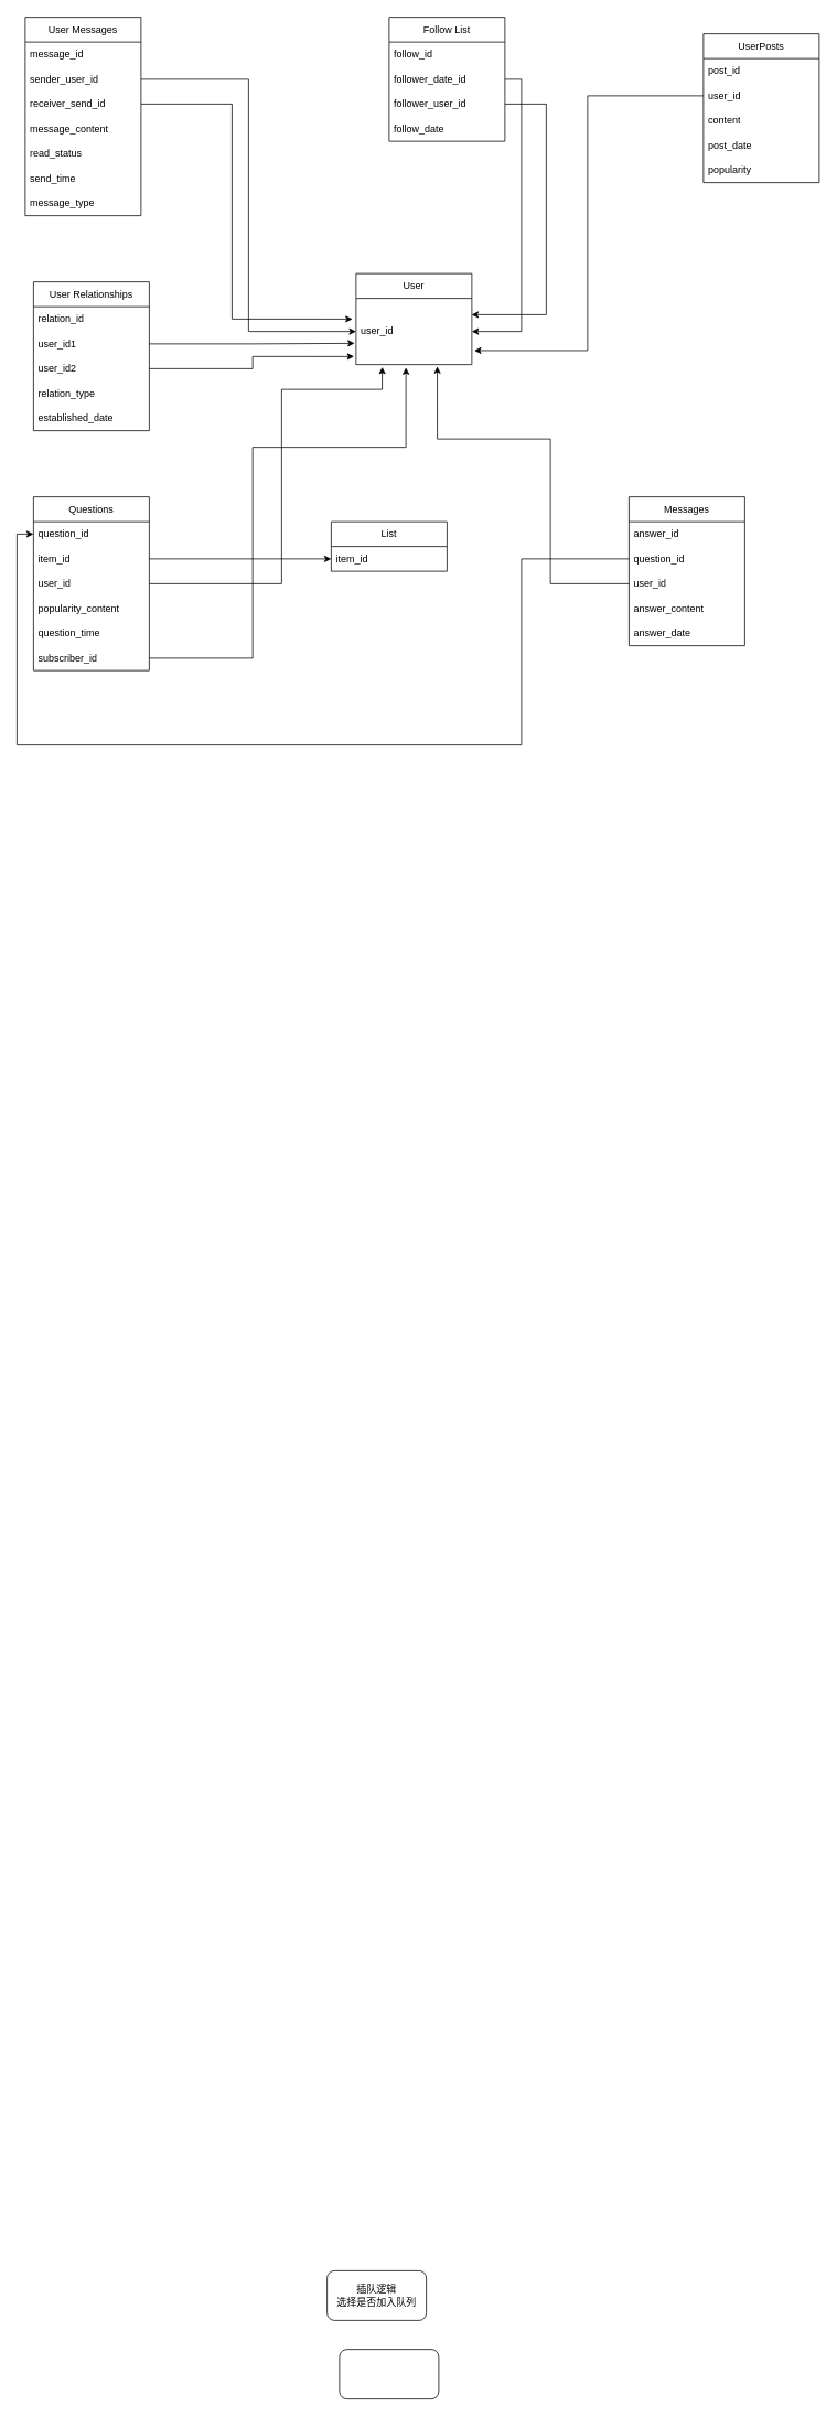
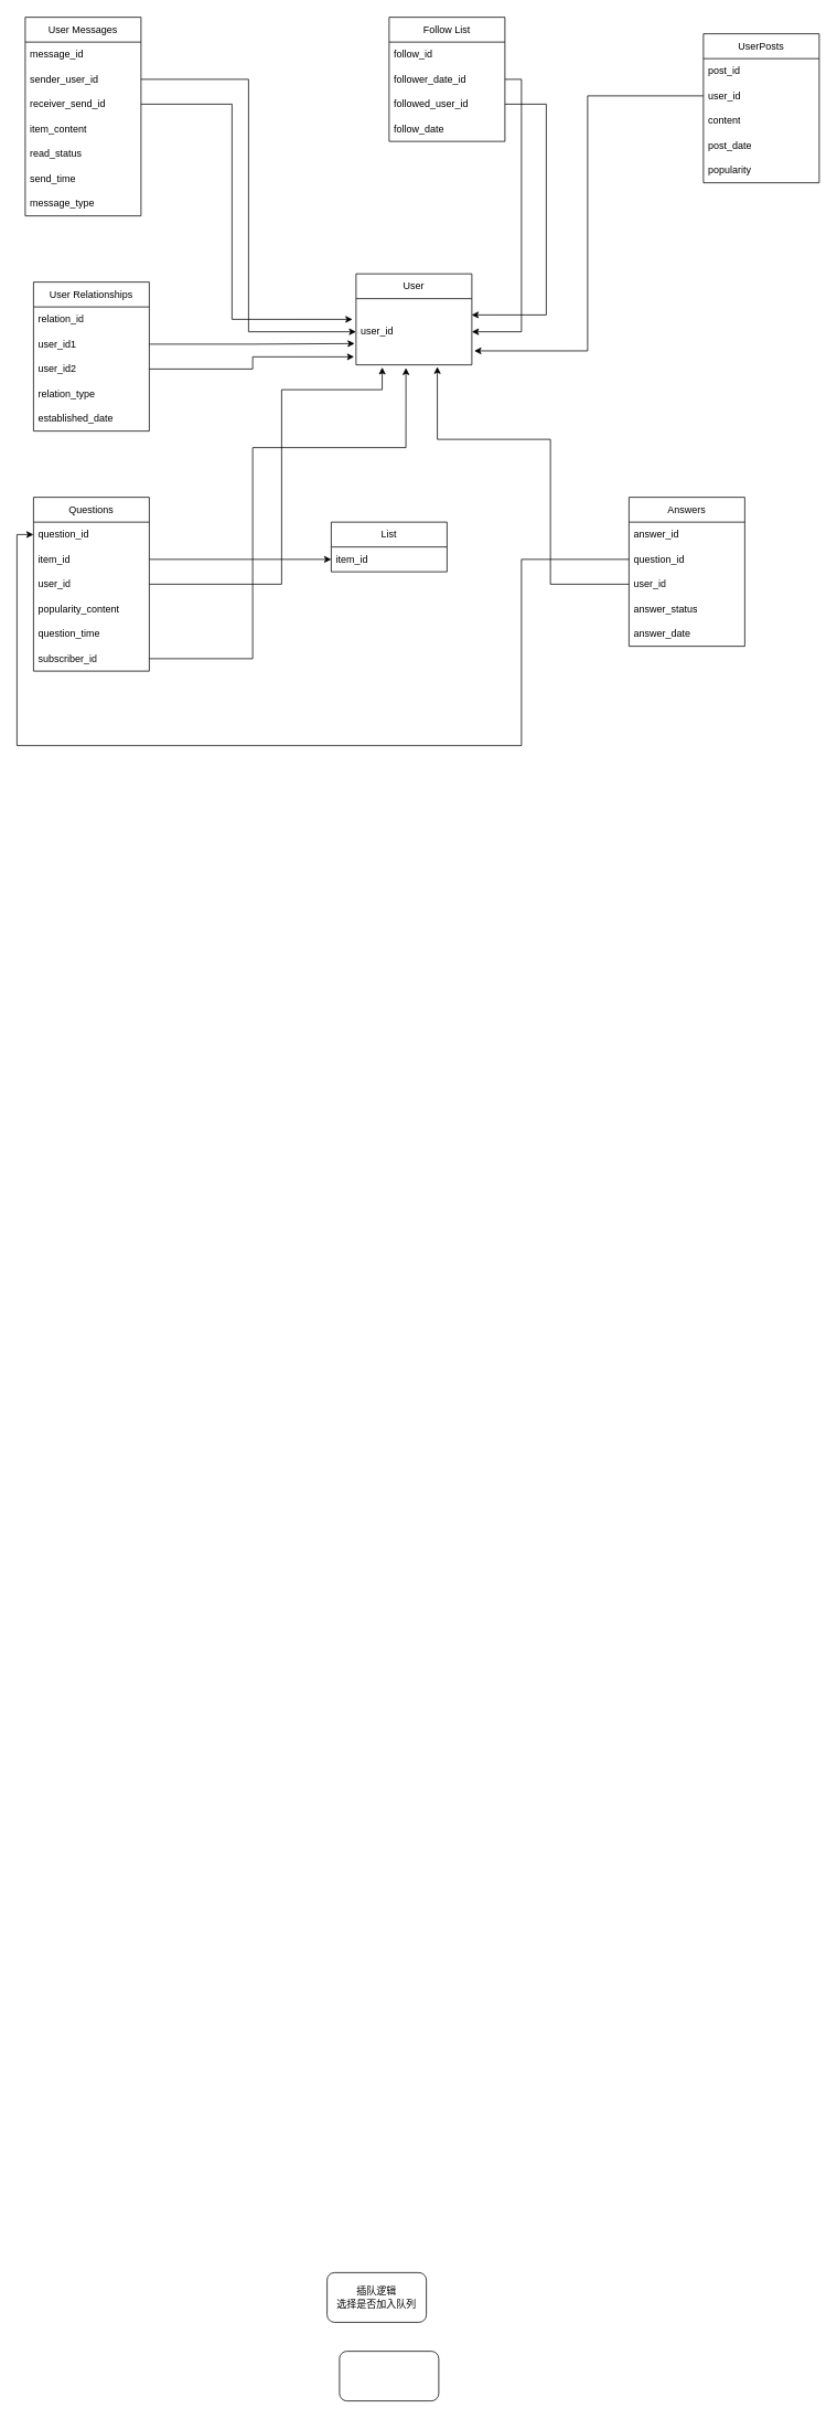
  <mxCell id="0" />
  <mxCell id="1" parent="0" />
  <mxCell id="2" value="插队逻辑&lt;div&gt;选择是否加入队列&lt;/div&gt;" style="rounded=1;whiteSpace=wrap;html=1;" parent="1" vertex="1"><mxGeometry x="395" y="2745" width="120" height="60" as="geometry" /></mxCell>
  <mxCell id="3" value="" style="rounded=1;whiteSpace=wrap;html=1;" parent="1" vertex="1"><mxGeometry x="410" y="2840" width="120" height="60" as="geometry" /></mxCell>
  <mxCell id="4" value="User Messages" style="swimlane;fontStyle=0;childLayout=stackLayout;horizontal=1;startSize=30;horizontalStack=0;resizeParent=1;resizeParentMax=0;resizeLast=0;collapsible=1;marginBottom=0;whiteSpace=wrap;html=1;" parent="1" vertex="1"><mxGeometry x="30" y="20" width="140" height="240" as="geometry" /></mxCell>
  <mxCell id="5" value="message_id" style="text;strokeColor=none;fillColor=none;align=left;verticalAlign=middle;spacingLeft=4;spacingRight=4;overflow=hidden;points=[[0,0.5],[1,0.5]];portConstraint=eastwest;rotatable=0;whiteSpace=wrap;html=1;" parent="4" vertex="1"><mxGeometry y="30" width="140" height="30" as="geometry" /></mxCell>
  <mxCell id="6" value="sender_user_id" style="text;strokeColor=none;fillColor=none;align=left;verticalAlign=middle;spacingLeft=4;spacingRight=4;overflow=hidden;points=[[0,0.5],[1,0.5]];portConstraint=eastwest;rotatable=0;whiteSpace=wrap;html=1;" parent="4" vertex="1"><mxGeometry y="60" width="140" height="30" as="geometry" /></mxCell>
  <mxCell id="7" value="receiver_send_id" style="text;strokeColor=none;fillColor=none;align=left;verticalAlign=middle;spacingLeft=4;spacingRight=4;overflow=hidden;points=[[0,0.5],[1,0.5]];portConstraint=eastwest;rotatable=0;whiteSpace=wrap;html=1;" parent="4" vertex="1"><mxGeometry y="90" width="140" height="30" as="geometry" /></mxCell>
- <mxCell id="8" value="message_content" style="text;strokeColor=none;fillColor=none;align=left;verticalAlign=middle;spacingLeft=4;spacingRight=4;overflow=hidden;points=[[0,0.5],[1,0.5]];portConstraint=eastwest;rotatable=0;whiteSpace=wrap;html=1;" parent="4" vertex="1"><mxGeometry y="120" width="140" height="30" as="geometry" /></mxCell>
+ <mxCell id="8" value="item_content" style="text;strokeColor=none;fillColor=none;align=left;verticalAlign=middle;spacingLeft=4;spacingRight=4;overflow=hidden;points=[[0,0.5],[1,0.5]];portConstraint=eastwest;rotatable=0;whiteSpace=wrap;html=1;" parent="4" vertex="1"><mxGeometry y="120" width="140" height="30" as="geometry" /></mxCell>
  <mxCell id="9" value="read_status" style="text;strokeColor=none;fillColor=none;align=left;verticalAlign=middle;spacingLeft=4;spacingRight=4;overflow=hidden;points=[[0,0.5],[1,0.5]];portConstraint=eastwest;rotatable=0;whiteSpace=wrap;html=1;" parent="4" vertex="1"><mxGeometry y="150" width="140" height="30" as="geometry" /></mxCell>
  <mxCell id="10" value="send_time" style="text;strokeColor=none;fillColor=none;align=left;verticalAlign=middle;spacingLeft=4;spacingRight=4;overflow=hidden;points=[[0,0.5],[1,0.5]];portConstraint=eastwest;rotatable=0;whiteSpace=wrap;html=1;" parent="4" vertex="1"><mxGeometry y="180" width="140" height="30" as="geometry" /></mxCell>
  <mxCell id="11" value="message_type" style="text;strokeColor=none;fillColor=none;align=left;verticalAlign=middle;spacingLeft=4;spacingRight=4;overflow=hidden;points=[[0,0.5],[1,0.5]];portConstraint=eastwest;rotatable=0;whiteSpace=wrap;html=1;" parent="4" vertex="1"><mxGeometry y="210" width="140" height="30" as="geometry" /></mxCell>
  <mxCell id="12" value="UserPosts" style="swimlane;fontStyle=0;childLayout=stackLayout;horizontal=1;startSize=30;horizontalStack=0;resizeParent=1;resizeParentMax=0;resizeLast=0;collapsible=1;marginBottom=0;whiteSpace=wrap;html=1;" parent="1" vertex="1"><mxGeometry x="850" y="40" width="140" height="180" as="geometry" /></mxCell>
  <mxCell id="13" value="post_id" style="text;strokeColor=none;fillColor=none;align=left;verticalAlign=middle;spacingLeft=4;spacingRight=4;overflow=hidden;points=[[0,0.5],[1,0.5]];portConstraint=eastwest;rotatable=0;whiteSpace=wrap;html=1;" parent="12" vertex="1"><mxGeometry y="30" width="140" height="30" as="geometry" /></mxCell>
  <mxCell id="14" value="user_id" style="text;strokeColor=none;fillColor=none;align=left;verticalAlign=middle;spacingLeft=4;spacingRight=4;overflow=hidden;points=[[0,0.5],[1,0.5]];portConstraint=eastwest;rotatable=0;whiteSpace=wrap;html=1;" parent="12" vertex="1"><mxGeometry y="60" width="140" height="30" as="geometry" /></mxCell>
  <mxCell id="15" value="content" style="text;strokeColor=none;fillColor=none;align=left;verticalAlign=middle;spacingLeft=4;spacingRight=4;overflow=hidden;points=[[0,0.5],[1,0.5]];portConstraint=eastwest;rotatable=0;whiteSpace=wrap;html=1;" parent="12" vertex="1"><mxGeometry y="90" width="140" height="30" as="geometry" /></mxCell>
  <mxCell id="16" value="post_date" style="text;strokeColor=none;fillColor=none;align=left;verticalAlign=middle;spacingLeft=4;spacingRight=4;overflow=hidden;points=[[0,0.5],[1,0.5]];portConstraint=eastwest;rotatable=0;whiteSpace=wrap;html=1;" parent="12" vertex="1"><mxGeometry y="120" width="140" height="30" as="geometry" /></mxCell>
  <mxCell id="17" value="popularity" style="text;strokeColor=none;fillColor=none;align=left;verticalAlign=middle;spacingLeft=4;spacingRight=4;overflow=hidden;points=[[0,0.5],[1,0.5]];portConstraint=eastwest;rotatable=0;whiteSpace=wrap;html=1;" parent="12" vertex="1"><mxGeometry y="150" width="140" height="30" as="geometry" /></mxCell>
  <mxCell id="18" value="User Relationships" style="swimlane;fontStyle=0;childLayout=stackLayout;horizontal=1;startSize=30;horizontalStack=0;resizeParent=1;resizeParentMax=0;resizeLast=0;collapsible=1;marginBottom=0;whiteSpace=wrap;html=1;" parent="1" vertex="1"><mxGeometry x="40" y="340" width="140" height="180" as="geometry" /></mxCell>
  <mxCell id="19" value="relation_id" style="text;strokeColor=none;fillColor=none;align=left;verticalAlign=middle;spacingLeft=4;spacingRight=4;overflow=hidden;points=[[0,0.5],[1,0.5]];portConstraint=eastwest;rotatable=0;whiteSpace=wrap;html=1;" parent="18" vertex="1"><mxGeometry y="30" width="140" height="30" as="geometry" /></mxCell>
  <mxCell id="20" value="user_id1" style="text;strokeColor=none;fillColor=none;align=left;verticalAlign=middle;spacingLeft=4;spacingRight=4;overflow=hidden;points=[[0,0.5],[1,0.5]];portConstraint=eastwest;rotatable=0;whiteSpace=wrap;html=1;" parent="18" vertex="1"><mxGeometry y="60" width="140" height="30" as="geometry" /></mxCell>
  <mxCell id="21" value="user_id2" style="text;strokeColor=none;fillColor=none;align=left;verticalAlign=middle;spacingLeft=4;spacingRight=4;overflow=hidden;points=[[0,0.5],[1,0.5]];portConstraint=eastwest;rotatable=0;whiteSpace=wrap;html=1;" parent="18" vertex="1"><mxGeometry y="90" width="140" height="30" as="geometry" /></mxCell>
  <mxCell id="22" value="relation_type" style="text;strokeColor=none;fillColor=none;align=left;verticalAlign=middle;spacingLeft=4;spacingRight=4;overflow=hidden;points=[[0,0.5],[1,0.5]];portConstraint=eastwest;rotatable=0;whiteSpace=wrap;html=1;" parent="18" vertex="1"><mxGeometry y="120" width="140" height="30" as="geometry" /></mxCell>
  <mxCell id="23" value="established_date" style="text;strokeColor=none;fillColor=none;align=left;verticalAlign=middle;spacingLeft=4;spacingRight=4;overflow=hidden;points=[[0,0.5],[1,0.5]];portConstraint=eastwest;rotatable=0;whiteSpace=wrap;html=1;" parent="18" vertex="1"><mxGeometry y="150" width="140" height="30" as="geometry" /></mxCell>
  <mxCell id="24" value="Follow List" style="swimlane;fontStyle=0;childLayout=stackLayout;horizontal=1;startSize=30;horizontalStack=0;resizeParent=1;resizeParentMax=0;resizeLast=0;collapsible=1;marginBottom=0;whiteSpace=wrap;html=1;" parent="1" vertex="1"><mxGeometry x="470" y="20" width="140" height="150" as="geometry" /></mxCell>
  <mxCell id="25" value="follow_id" style="text;strokeColor=none;fillColor=none;align=left;verticalAlign=middle;spacingLeft=4;spacingRight=4;overflow=hidden;points=[[0,0.5],[1,0.5]];portConstraint=eastwest;rotatable=0;whiteSpace=wrap;html=1;" parent="24" vertex="1"><mxGeometry y="30" width="140" height="30" as="geometry" /></mxCell>
  <mxCell id="26" value="follower_date_id" style="text;strokeColor=none;fillColor=none;align=left;verticalAlign=middle;spacingLeft=4;spacingRight=4;overflow=hidden;points=[[0,0.5],[1,0.5]];portConstraint=eastwest;rotatable=0;whiteSpace=wrap;html=1;" parent="24" vertex="1"><mxGeometry y="60" width="140" height="30" as="geometry" /></mxCell>
- <mxCell id="27" value="follower_user_id" style="text;strokeColor=none;fillColor=none;align=left;verticalAlign=middle;spacingLeft=4;spacingRight=4;overflow=hidden;points=[[0,0.5],[1,0.5]];portConstraint=eastwest;rotatable=0;whiteSpace=wrap;html=1;" parent="24" vertex="1"><mxGeometry y="90" width="140" height="30" as="geometry" /></mxCell>
+ <mxCell id="27" value="followed_user_id" style="text;strokeColor=none;fillColor=none;align=left;verticalAlign=middle;spacingLeft=4;spacingRight=4;overflow=hidden;points=[[0,0.5],[1,0.5]];portConstraint=eastwest;rotatable=0;whiteSpace=wrap;html=1;" parent="24" vertex="1"><mxGeometry y="90" width="140" height="30" as="geometry" /></mxCell>
  <mxCell id="28" value="follow_date" style="text;strokeColor=none;fillColor=none;align=left;verticalAlign=middle;spacingLeft=4;spacingRight=4;overflow=hidden;points=[[0,0.5],[1,0.5]];portConstraint=eastwest;rotatable=0;whiteSpace=wrap;html=1;" parent="24" vertex="1"><mxGeometry y="120" width="140" height="30" as="geometry" /></mxCell>
  <mxCell id="29" value="Questions" style="swimlane;fontStyle=0;childLayout=stackLayout;horizontal=1;startSize=30;horizontalStack=0;resizeParent=1;resizeParentMax=0;resizeLast=0;collapsible=1;marginBottom=0;whiteSpace=wrap;html=1;" parent="1" vertex="1"><mxGeometry x="40" y="600" width="140" height="210" as="geometry" /></mxCell>
  <mxCell id="30" value="question_id" style="text;strokeColor=none;fillColor=none;align=left;verticalAlign=middle;spacingLeft=4;spacingRight=4;overflow=hidden;points=[[0,0.5],[1,0.5]];portConstraint=eastwest;rotatable=0;whiteSpace=wrap;html=1;" parent="29" vertex="1"><mxGeometry y="30" width="140" height="30" as="geometry" /></mxCell>
  <mxCell id="31" value="item_id" style="text;strokeColor=none;fillColor=none;align=left;verticalAlign=middle;spacingLeft=4;spacingRight=4;overflow=hidden;points=[[0,0.5],[1,0.5]];portConstraint=eastwest;rotatable=0;whiteSpace=wrap;html=1;" parent="29" vertex="1"><mxGeometry y="60" width="140" height="30" as="geometry" /></mxCell>
  <mxCell id="32" value="user_id" style="text;strokeColor=none;fillColor=none;align=left;verticalAlign=middle;spacingLeft=4;spacingRight=4;overflow=hidden;points=[[0,0.5],[1,0.5]];portConstraint=eastwest;rotatable=0;whiteSpace=wrap;html=1;" parent="29" vertex="1"><mxGeometry y="90" width="140" height="30" as="geometry" /></mxCell>
  <mxCell id="33" value="popularity_content" style="text;strokeColor=none;fillColor=none;align=left;verticalAlign=middle;spacingLeft=4;spacingRight=4;overflow=hidden;points=[[0,0.5],[1,0.5]];portConstraint=eastwest;rotatable=0;whiteSpace=wrap;html=1;" parent="29" vertex="1"><mxGeometry y="120" width="140" height="30" as="geometry" /></mxCell>
  <mxCell id="34" value="question_time" style="text;strokeColor=none;fillColor=none;align=left;verticalAlign=middle;spacingLeft=4;spacingRight=4;overflow=hidden;points=[[0,0.5],[1,0.5]];portConstraint=eastwest;rotatable=0;whiteSpace=wrap;html=1;" parent="29" vertex="1"><mxGeometry y="150" width="140" height="30" as="geometry" /></mxCell>
  <mxCell id="35" value="subscriber_id" style="text;strokeColor=none;fillColor=none;align=left;verticalAlign=middle;spacingLeft=4;spacingRight=4;overflow=hidden;points=[[0,0.5],[1,0.5]];portConstraint=eastwest;rotatable=0;whiteSpace=wrap;html=1;" parent="29" vertex="1"><mxGeometry y="180" width="140" height="30" as="geometry" /></mxCell>
- <mxCell id="36" value="Messages" style="swimlane;fontStyle=0;childLayout=stackLayout;horizontal=1;startSize=30;horizontalStack=0;resizeParent=1;resizeParentMax=0;resizeLast=0;collapsible=1;marginBottom=0;whiteSpace=wrap;html=1;" parent="1" vertex="1"><mxGeometry x="760" y="600" width="140" height="180" as="geometry" /></mxCell>
+ <mxCell id="36" value="Answers" style="swimlane;fontStyle=0;childLayout=stackLayout;horizontal=1;startSize=30;horizontalStack=0;resizeParent=1;resizeParentMax=0;resizeLast=0;collapsible=1;marginBottom=0;whiteSpace=wrap;html=1;" parent="1" vertex="1"><mxGeometry x="760" y="600" width="140" height="180" as="geometry" /></mxCell>
  <mxCell id="37" value="answer_id" style="text;strokeColor=none;fillColor=none;align=left;verticalAlign=middle;spacingLeft=4;spacingRight=4;overflow=hidden;points=[[0,0.5],[1,0.5]];portConstraint=eastwest;rotatable=0;whiteSpace=wrap;html=1;" parent="36" vertex="1"><mxGeometry y="30" width="140" height="30" as="geometry" /></mxCell>
  <mxCell id="38" value="question_id" style="text;strokeColor=none;fillColor=none;align=left;verticalAlign=middle;spacingLeft=4;spacingRight=4;overflow=hidden;points=[[0,0.5],[1,0.5]];portConstraint=eastwest;rotatable=0;whiteSpace=wrap;html=1;" parent="36" vertex="1"><mxGeometry y="60" width="140" height="30" as="geometry" /></mxCell>
  <mxCell id="39" value="user_id" style="text;strokeColor=none;fillColor=none;align=left;verticalAlign=middle;spacingLeft=4;spacingRight=4;overflow=hidden;points=[[0,0.5],[1,0.5]];portConstraint=eastwest;rotatable=0;whiteSpace=wrap;html=1;" parent="36" vertex="1"><mxGeometry y="90" width="140" height="30" as="geometry" /></mxCell>
- <mxCell id="40" value="answer_content" style="text;strokeColor=none;fillColor=none;align=left;verticalAlign=middle;spacingLeft=4;spacingRight=4;overflow=hidden;points=[[0,0.5],[1,0.5]];portConstraint=eastwest;rotatable=0;whiteSpace=wrap;html=1;" parent="36" vertex="1"><mxGeometry y="120" width="140" height="30" as="geometry" /></mxCell>
+ <mxCell id="40" value="answer_status" style="text;strokeColor=none;fillColor=none;align=left;verticalAlign=middle;spacingLeft=4;spacingRight=4;overflow=hidden;points=[[0,0.5],[1,0.5]];portConstraint=eastwest;rotatable=0;whiteSpace=wrap;html=1;" parent="36" vertex="1"><mxGeometry y="120" width="140" height="30" as="geometry" /></mxCell>
  <mxCell id="41" value="answer_date" style="text;strokeColor=none;fillColor=none;align=left;verticalAlign=middle;spacingLeft=4;spacingRight=4;overflow=hidden;points=[[0,0.5],[1,0.5]];portConstraint=eastwest;rotatable=0;whiteSpace=wrap;html=1;" parent="36" vertex="1"><mxGeometry y="150" width="140" height="30" as="geometry" /></mxCell>
  <mxCell id="42" value="User" style="swimlane;fontStyle=0;childLayout=stackLayout;horizontal=1;startSize=30;horizontalStack=0;resizeParent=1;resizeParentMax=0;resizeLast=0;collapsible=1;marginBottom=0;whiteSpace=wrap;html=1;" parent="1" vertex="1"><mxGeometry x="430" y="330" width="140" height="110" as="geometry" /></mxCell>
  <mxCell id="43" value="user_id" style="text;strokeColor=none;fillColor=none;align=left;verticalAlign=middle;spacingLeft=4;spacingRight=4;overflow=hidden;points=[[0,0.5],[1,0.5]];portConstraint=eastwest;rotatable=0;whiteSpace=wrap;html=1;" parent="42" vertex="1"><mxGeometry y="30" width="140" height="80" as="geometry" /></mxCell>
  <mxCell id="44" value="List" style="swimlane;fontStyle=0;childLayout=stackLayout;horizontal=1;startSize=30;horizontalStack=0;resizeParent=1;resizeParentMax=0;resizeLast=0;collapsible=1;marginBottom=0;whiteSpace=wrap;html=1;" parent="1" vertex="1"><mxGeometry x="400" y="630" width="140" height="60" as="geometry" /></mxCell>
  <mxCell id="45" value="item_id" style="text;strokeColor=none;fillColor=none;align=left;verticalAlign=middle;spacingLeft=4;spacingRight=4;overflow=hidden;points=[[0,0.5],[1,0.5]];portConstraint=eastwest;rotatable=0;whiteSpace=wrap;html=1;" parent="44" vertex="1"><mxGeometry y="30" width="140" height="30" as="geometry" /></mxCell>
  <mxCell id="46" style="edgeStyle=orthogonalEdgeStyle;rounded=0;orthogonalLoop=1;jettySize=auto;html=1;exitX=1;exitY=0.5;exitDx=0;exitDy=0;entryX=0;entryY=0.5;entryDx=0;entryDy=0;" parent="1" source="6" target="43" edge="1"><mxGeometry relative="1" as="geometry" /></mxCell>
  <mxCell id="47" style="edgeStyle=orthogonalEdgeStyle;rounded=0;orthogonalLoop=1;jettySize=auto;html=1;exitX=1;exitY=0.5;exitDx=0;exitDy=0;entryX=1;entryY=0.5;entryDx=0;entryDy=0;" parent="1" source="26" target="43" edge="1"><mxGeometry relative="1" as="geometry" /></mxCell>
  <mxCell id="48" style="edgeStyle=orthogonalEdgeStyle;rounded=0;orthogonalLoop=1;jettySize=auto;html=1;exitX=0;exitY=0.5;exitDx=0;exitDy=0;entryX=1.021;entryY=0.789;entryDx=0;entryDy=0;entryPerimeter=0;" parent="1" source="14" target="43" edge="1"><mxGeometry relative="1" as="geometry" /></mxCell>
  <mxCell id="49" style="edgeStyle=orthogonalEdgeStyle;rounded=0;orthogonalLoop=1;jettySize=auto;html=1;exitX=1;exitY=0.5;exitDx=0;exitDy=0;entryX=-0.031;entryY=0.313;entryDx=0;entryDy=0;entryPerimeter=0;" parent="1" source="7" target="43" edge="1"><mxGeometry relative="1" as="geometry"><Array as="points"><mxPoint x="280" y="125" /><mxPoint x="280" y="385" /></Array></mxGeometry></mxCell>
  <mxCell id="50" style="edgeStyle=orthogonalEdgeStyle;rounded=0;orthogonalLoop=1;jettySize=auto;html=1;exitX=1;exitY=0.5;exitDx=0;exitDy=0;entryX=-0.017;entryY=0.879;entryDx=0;entryDy=0;entryPerimeter=0;" parent="1" source="21" target="43" edge="1"><mxGeometry relative="1" as="geometry" /></mxCell>
  <mxCell id="51" style="edgeStyle=orthogonalEdgeStyle;rounded=0;orthogonalLoop=1;jettySize=auto;html=1;exitX=1;exitY=0.5;exitDx=0;exitDy=0;entryX=-0.012;entryY=0.679;entryDx=0;entryDy=0;entryPerimeter=0;" parent="1" source="20" target="43" edge="1"><mxGeometry relative="1" as="geometry" /></mxCell>
  <mxCell id="52" style="edgeStyle=orthogonalEdgeStyle;rounded=0;orthogonalLoop=1;jettySize=auto;html=1;exitX=1;exitY=0.5;exitDx=0;exitDy=0;entryX=0;entryY=0.5;entryDx=0;entryDy=0;" parent="1" source="31" target="45" edge="1"><mxGeometry relative="1" as="geometry" /></mxCell>
  <mxCell id="53" style="edgeStyle=orthogonalEdgeStyle;rounded=0;orthogonalLoop=1;jettySize=auto;html=1;exitX=1;exitY=0.5;exitDx=0;exitDy=0;entryX=0.226;entryY=1.038;entryDx=0;entryDy=0;entryPerimeter=0;" parent="1" source="32" target="43" edge="1"><mxGeometry relative="1" as="geometry"><Array as="points"><mxPoint x="340" y="705" /><mxPoint x="340" y="470" /><mxPoint x="462" y="470" /></Array></mxGeometry></mxCell>
  <mxCell id="54" style="edgeStyle=orthogonalEdgeStyle;rounded=0;orthogonalLoop=1;jettySize=auto;html=1;exitX=1;exitY=0.5;exitDx=0;exitDy=0;entryX=0.431;entryY=1.046;entryDx=0;entryDy=0;entryPerimeter=0;" parent="1" source="35" target="43" edge="1"><mxGeometry relative="1" as="geometry"><Array as="points"><mxPoint x="305" y="795" /><mxPoint x="305" y="540" /><mxPoint x="490" y="540" /></Array></mxGeometry></mxCell>
  <mxCell id="55" style="edgeStyle=orthogonalEdgeStyle;rounded=0;orthogonalLoop=1;jettySize=auto;html=1;exitX=0;exitY=0.5;exitDx=0;exitDy=0;entryX=0;entryY=0.5;entryDx=0;entryDy=0;" parent="1" source="38" target="30" edge="1"><mxGeometry relative="1" as="geometry"><Array as="points"><mxPoint x="630" y="675" /><mxPoint x="630" y="900" /><mxPoint x="20" y="900" /><mxPoint x="20" y="645" /></Array></mxGeometry></mxCell>
  <mxCell id="56" style="edgeStyle=orthogonalEdgeStyle;rounded=0;orthogonalLoop=1;jettySize=auto;html=1;exitX=0;exitY=0.5;exitDx=0;exitDy=0;entryX=0.702;entryY=1.029;entryDx=0;entryDy=0;entryPerimeter=0;" parent="1" source="39" target="43" edge="1"><mxGeometry relative="1" as="geometry"><Array as="points"><mxPoint x="665" y="705" /><mxPoint x="665" y="530" /><mxPoint x="528" y="530" /></Array></mxGeometry></mxCell>
  <mxCell id="57" style="edgeStyle=orthogonalEdgeStyle;rounded=0;orthogonalLoop=1;jettySize=auto;html=1;exitX=1;exitY=0.5;exitDx=0;exitDy=0;entryX=0.998;entryY=0.246;entryDx=0;entryDy=0;entryPerimeter=0;" parent="1" source="27" target="43" edge="1"><mxGeometry relative="1" as="geometry"><Array as="points"><mxPoint x="660" y="125" /><mxPoint x="660" y="380" /></Array></mxGeometry></mxCell>
